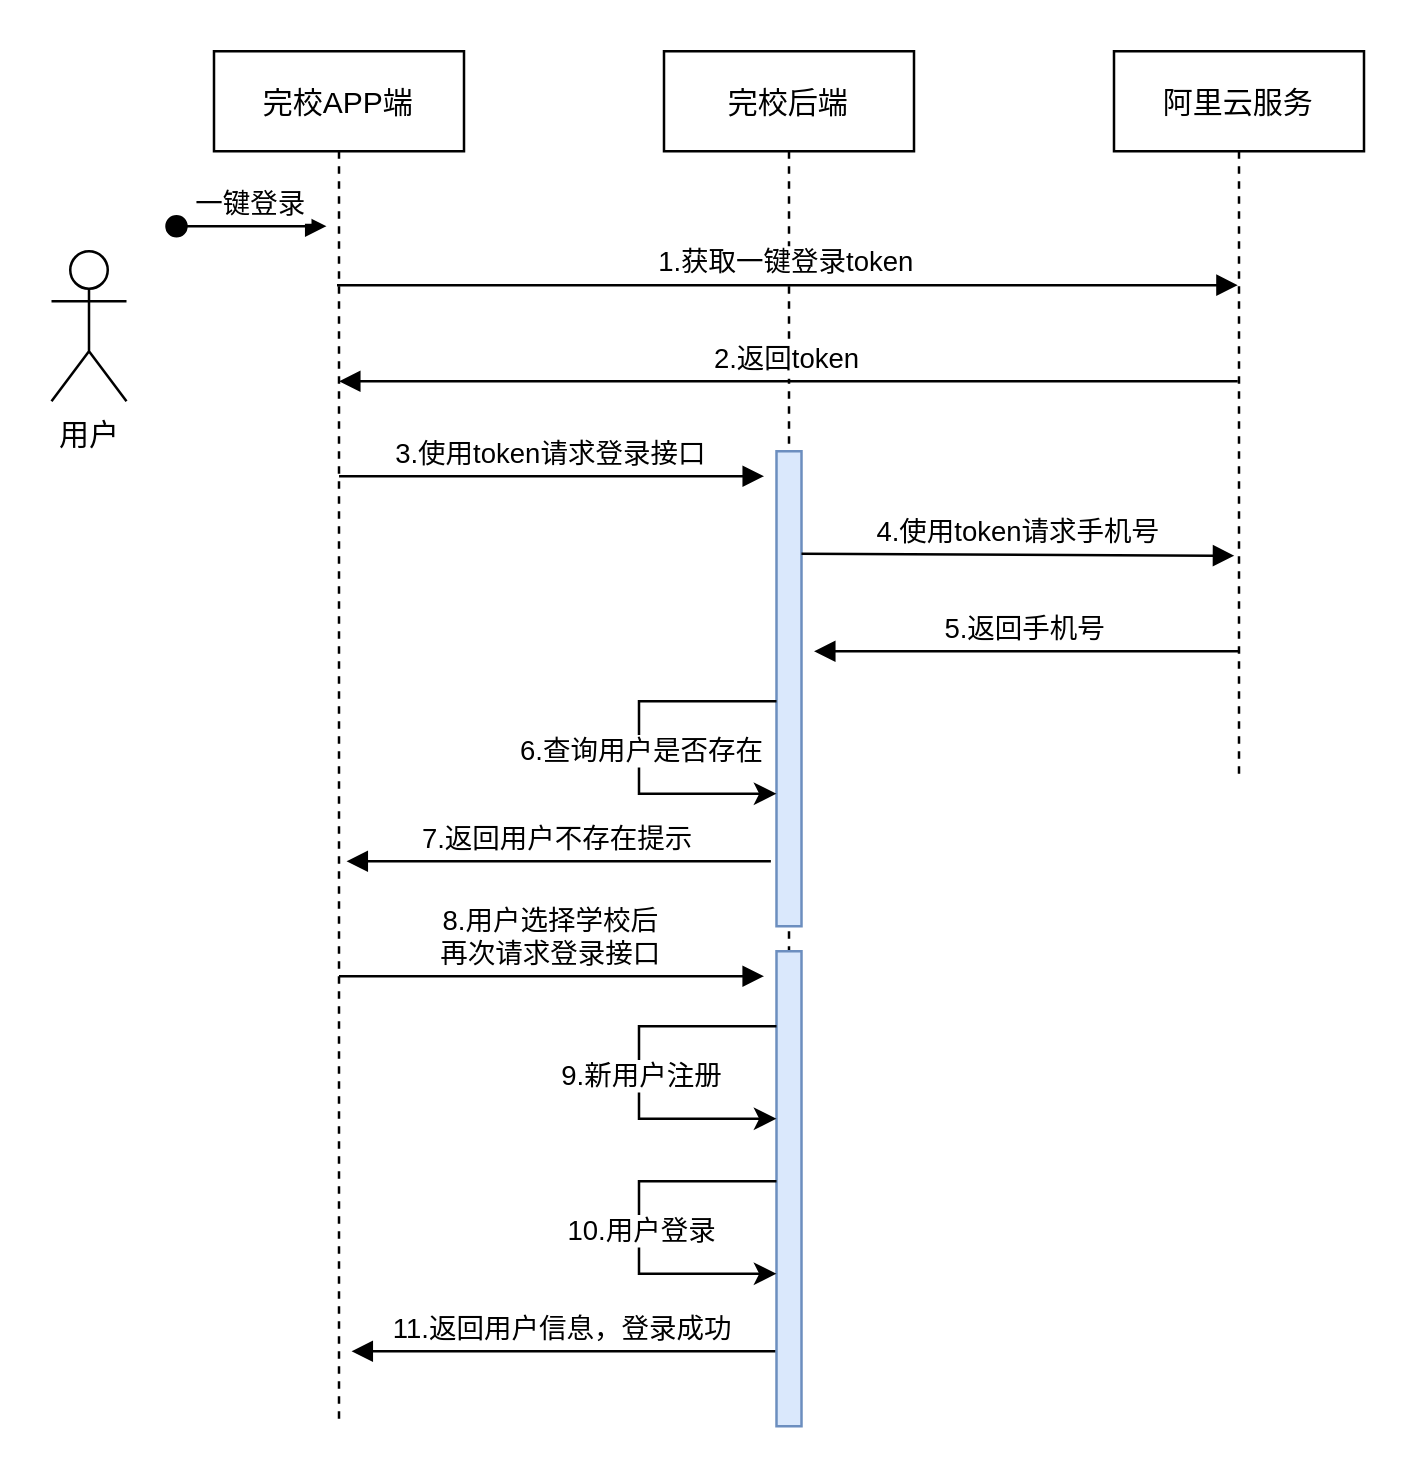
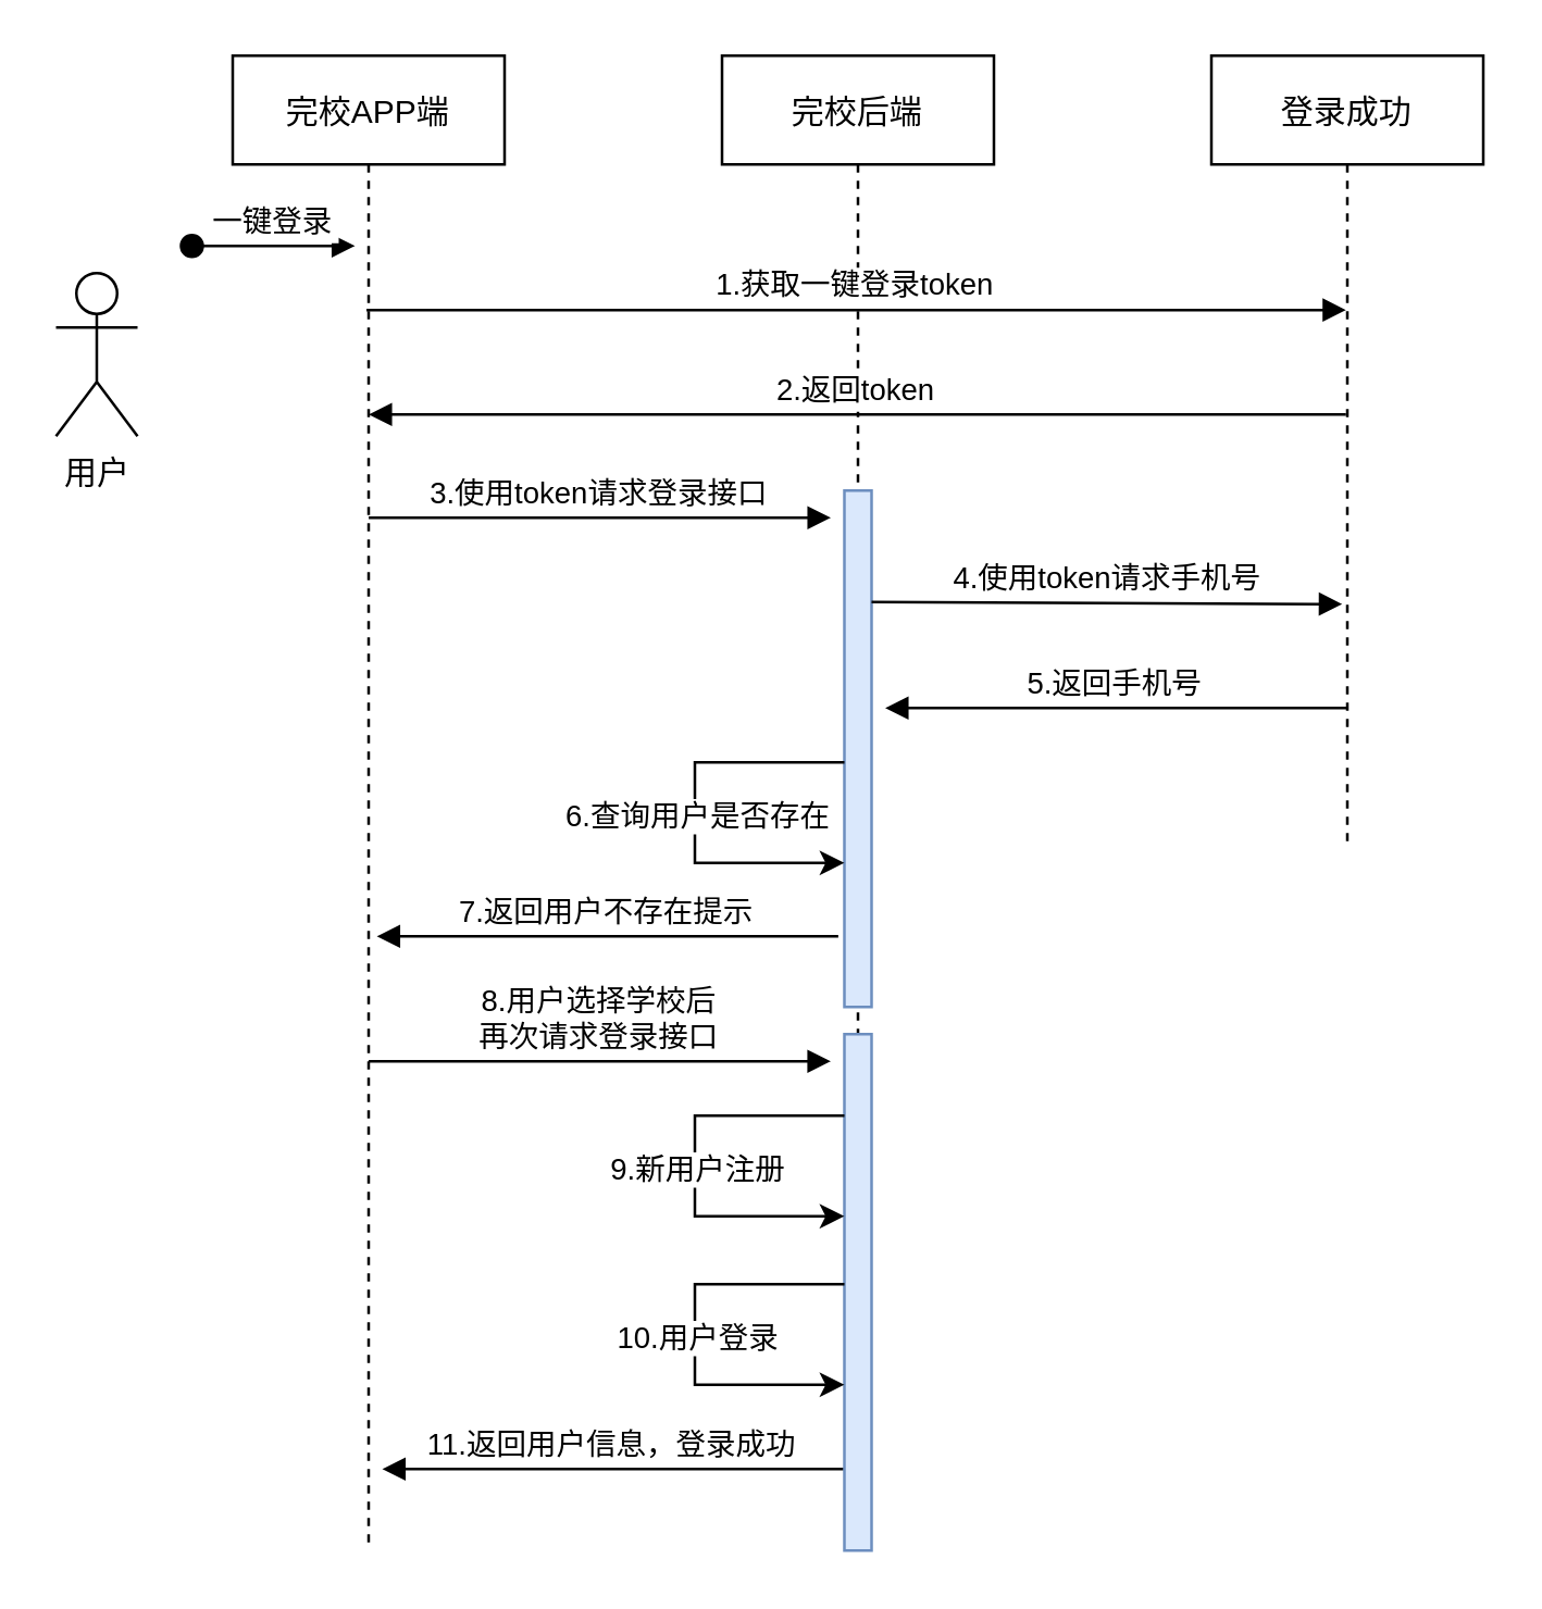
  <mxCell id="0" />
  <mxCell id="1" parent="0" />
  <mxCell id="2" value="完校APP端" style="shape=umlLifeline;perimeter=lifelinePerimeter;container=1;collapsible=0;recursiveResize=0;rounded=0;shadow=0;strokeWidth=1;" parent="1" vertex="1"><mxGeometry x="85" y="20" width="100" height="550" as="geometry" /></mxCell>
  <mxCell id="3" value="一键登录" style="verticalAlign=bottom;startArrow=oval;endArrow=block;startSize=8;shadow=0;strokeWidth=1;" parent="2" edge="1"><mxGeometry relative="1" as="geometry"><mxPoint x="-15" y="70" as="sourcePoint" /><mxPoint x="45" y="70" as="targetPoint" /></mxGeometry></mxCell>
  <mxCell id="4" value="3.使用token请求登录接口" style="verticalAlign=bottom;endArrow=block;shadow=0;strokeWidth=1;" edge="1" parent="2"><mxGeometry relative="1" as="geometry"><mxPoint x="50.024" y="170" as="sourcePoint" /><mxPoint x="220" y="170" as="targetPoint" /></mxGeometry></mxCell>
  <mxCell id="5" value="7.返回用户不存在提示" style="verticalAlign=bottom;endArrow=block;shadow=0;strokeWidth=1;" edge="1" parent="2"><mxGeometry relative="1" as="geometry"><mxPoint x="222.75" y="324" as="sourcePoint" /><mxPoint x="53" y="324" as="targetPoint" /></mxGeometry></mxCell>
  <mxCell id="6" value="8.用户选择学校后&#10;再次请求登录接口" style="verticalAlign=bottom;endArrow=block;shadow=0;strokeWidth=1;" edge="1" parent="2"><mxGeometry relative="1" as="geometry"><mxPoint x="50.004" y="370" as="sourcePoint" /><mxPoint x="219.98" y="370" as="targetPoint" /></mxGeometry></mxCell>
  <mxCell id="7" value="11.返回用户信息，登录成功" style="verticalAlign=bottom;endArrow=block;shadow=0;strokeWidth=1;" edge="1" parent="2"><mxGeometry relative="1" as="geometry"><mxPoint x="224.75" y="520" as="sourcePoint" /><mxPoint x="55" y="520" as="targetPoint" /></mxGeometry></mxCell>
  <mxCell id="8" value="完校后端" style="shape=umlLifeline;perimeter=lifelinePerimeter;container=1;collapsible=0;recursiveResize=0;rounded=0;shadow=0;strokeWidth=1;" parent="1" vertex="1"><mxGeometry x="265" y="20" width="100" height="420" as="geometry" /></mxCell>
  <mxCell id="9" value="" style="rounded=0;whiteSpace=wrap;html=1;fillColor=#dae8fc;strokeColor=#6c8ebf;" vertex="1" parent="8"><mxGeometry x="45" y="160" width="10" height="190" as="geometry" /></mxCell>
  <mxCell id="10" value="4.使用token请求手机号" style="verticalAlign=bottom;endArrow=block;shadow=0;strokeWidth=1;exitX=0.492;exitY=0.261;exitDx=0;exitDy=0;exitPerimeter=0;entryX=-0.205;entryY=0.108;entryDx=0;entryDy=0;entryPerimeter=0;" edge="1" parent="8"><mxGeometry relative="1" as="geometry"><mxPoint x="55.0" y="201.0" as="sourcePoint" /><mxPoint x="228.1" y="201.8" as="targetPoint" /></mxGeometry></mxCell>
  <mxCell id="11" value="5.返回手机号" style="verticalAlign=bottom;endArrow=block;shadow=0;strokeWidth=1;" edge="1" parent="8"><mxGeometry relative="1" as="geometry"><mxPoint x="229.75" y="240" as="sourcePoint" /><mxPoint x="60" y="240" as="targetPoint" /></mxGeometry></mxCell>
  <mxCell id="12" style="edgeStyle=orthogonalEdgeStyle;rounded=0;orthogonalLoop=1;jettySize=auto;html=1;" edge="1" parent="8"><mxGeometry relative="1" as="geometry"><mxPoint x="45" y="260" as="sourcePoint" /><mxPoint x="45" y="297" as="targetPoint" /><Array as="points"><mxPoint x="-10" y="260" /><mxPoint x="-10" y="297" /></Array></mxGeometry></mxCell>
  <mxCell id="13" value="6.查询用户是否存在" style="edgeLabel;html=1;align=center;verticalAlign=middle;resizable=0;points=[];" vertex="1" connectable="0" parent="12"><mxGeometry x="0.06" relative="1" as="geometry"><mxPoint y="-4" as="offset" /></mxGeometry></mxCell>
  <mxCell id="14" value="1.获取一键登录token" style="verticalAlign=bottom;endArrow=block;shadow=0;strokeWidth=1;exitX=0.492;exitY=0.261;exitDx=0;exitDy=0;exitPerimeter=0;" parent="1" edge="1"><mxGeometry relative="1" as="geometry"><mxPoint x="134.2" y="113.55" as="sourcePoint" /><mxPoint x="494.5" y="113.55" as="targetPoint" /></mxGeometry></mxCell>
  <mxCell id="15" value="2.返回token" style="verticalAlign=bottom;endArrow=block;entryX=0.5;entryY=0.4;shadow=0;strokeWidth=1;entryDx=0;entryDy=0;entryPerimeter=0;" parent="1" edge="1"><mxGeometry relative="1" as="geometry"><mxPoint x="494.5" y="152" as="sourcePoint" /><mxPoint x="135" y="152" as="targetPoint" /></mxGeometry></mxCell>
  <mxCell id="16" value="用户" style="shape=umlActor;verticalLabelPosition=bottom;verticalAlign=top;html=1;outlineConnect=0;" vertex="1" parent="1"><mxGeometry x="20" y="100" width="30" height="60" as="geometry" /></mxCell>
- <mxCell id="17" value="阿里云服务" style="shape=umlLifeline;perimeter=lifelinePerimeter;container=1;collapsible=0;recursiveResize=0;rounded=0;shadow=0;strokeWidth=1;" vertex="1" parent="1"><mxGeometry x="445" y="20" width="100" height="290" as="geometry" /></mxCell>
+ <mxCell id="17" value="登录成功" style="shape=umlLifeline;perimeter=lifelinePerimeter;container=1;collapsible=0;recursiveResize=0;rounded=0;shadow=0;strokeWidth=1;" vertex="1" parent="1"><mxGeometry x="445" y="20" width="100" height="290" as="geometry" /></mxCell>
  <mxCell id="18" value="" style="rounded=0;whiteSpace=wrap;html=1;fillColor=#dae8fc;strokeColor=#6c8ebf;" vertex="1" parent="1"><mxGeometry x="310" y="380" width="10" height="190" as="geometry" /></mxCell>
  <mxCell id="19" style="edgeStyle=orthogonalEdgeStyle;rounded=0;orthogonalLoop=1;jettySize=auto;html=1;" edge="1" parent="1"><mxGeometry relative="1" as="geometry"><mxPoint x="310" y="410" as="sourcePoint" /><mxPoint x="310" y="447" as="targetPoint" /><Array as="points"><mxPoint x="255" y="410" /><mxPoint x="255" y="447" /></Array></mxGeometry></mxCell>
  <mxCell id="20" value="9.新用户注册" style="edgeLabel;html=1;align=center;verticalAlign=middle;resizable=0;points=[];" vertex="1" connectable="0" parent="19"><mxGeometry x="0.06" relative="1" as="geometry"><mxPoint y="-4" as="offset" /></mxGeometry></mxCell>
  <mxCell id="21" style="edgeStyle=orthogonalEdgeStyle;rounded=0;orthogonalLoop=1;jettySize=auto;html=1;" edge="1" parent="1"><mxGeometry relative="1" as="geometry"><mxPoint x="310" y="472" as="sourcePoint" /><mxPoint x="310" y="509" as="targetPoint" /><Array as="points"><mxPoint x="255" y="472" /><mxPoint x="255" y="509" /></Array></mxGeometry></mxCell>
  <mxCell id="22" value="10.用户登录" style="edgeLabel;html=1;align=center;verticalAlign=middle;resizable=0;points=[];" vertex="1" connectable="0" parent="21"><mxGeometry x="0.06" relative="1" as="geometry"><mxPoint y="-4" as="offset" /></mxGeometry></mxCell>
